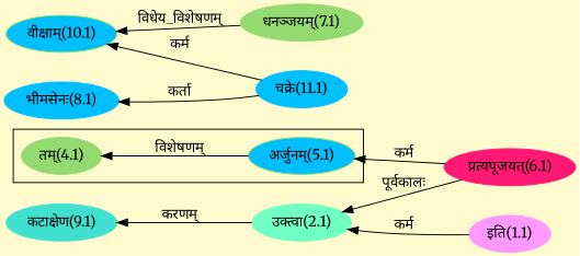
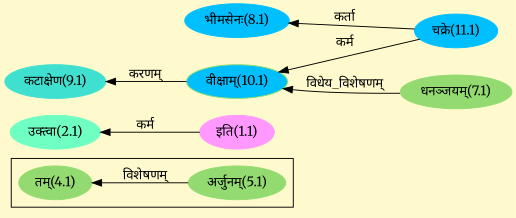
  digraph {
    bgcolor=lemonchiffon1
    compound=true
    fontname=Merriweather
    rankdir=LR
    node [color="#93DB70" fontname=Merriweather style=filled]
    edge [dir=back fontname=Merriweather]
    n1 [label="तम्(4.1)"]
-   n2 [label="अर्जुनम्(5.1)" fillcolor="#00BFFF"]
-   n3 [color="#FF1975" label="प्रत्यपूजयत्(6.1)"]
+   n2 [label="अर्जुनम्(5.1)"]
    n4 [color="#FF99FF" label="इति(1.1)"]
    n5 [color="#6FFFC3" label="उक्त्वा(2.1)"]
    n6 [label="धनञ्जयम्(7.1)"]
    n7 [color="#00BFFF" label="चक्रे(11.1)"]
    n8 [color="#00BFFF" label="भीमसेनः(8.1)"]
    n9 [color="#40E0D0" label="कटाक्षेण(9.1)"]
    n10 [fillcolor="#00BFFF" label="वीक्षाम्(10.1)"]
    subgraph cluster_1 {
      n1
      n2
    }
    n1 -> n2 [label="विशेषणम्"]
-   n2 -> n3 [label="कर्म"]
-   n5 -> n3 [label="पूर्वकालः"]
    n5 -> n4 [label="कर्म"]
    n8 -> n7 [label="कर्ता"]
-   n9 -> n5 [label="करणम्"]
+   n9 -> n10 [label="करणम्"]
    n10 -> n6 [label="विधेय_विशेषणम्"]
    n10 -> n7 [label="कर्म"]
  }
